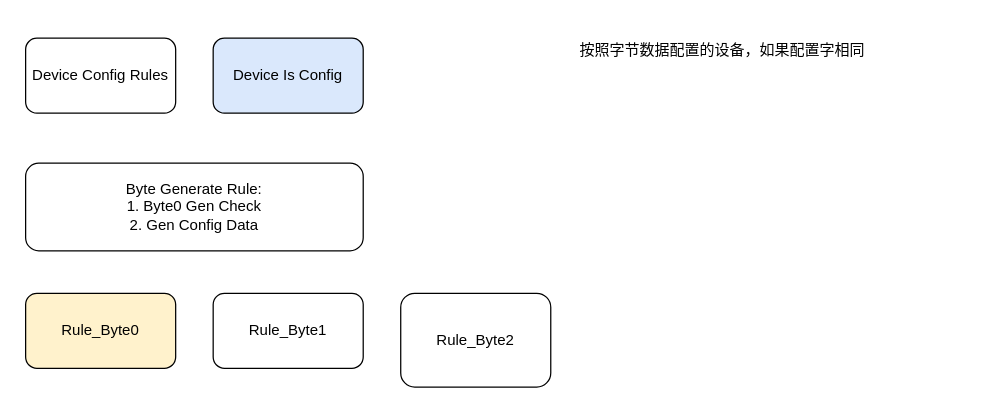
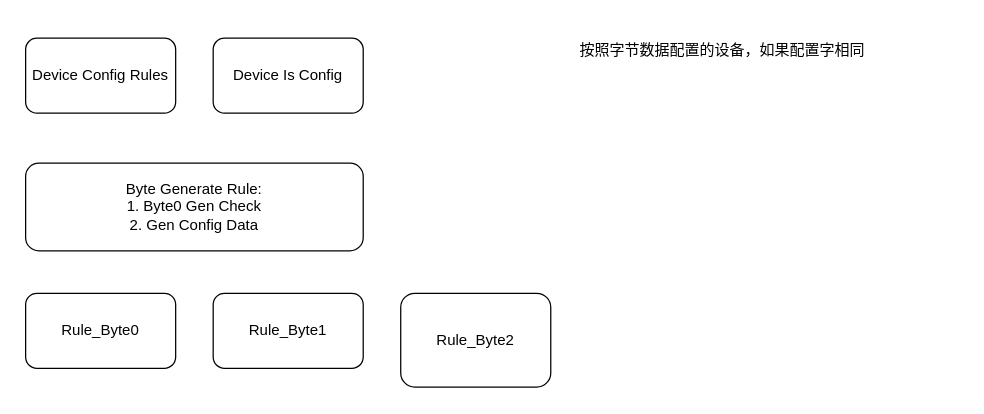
  <mxCell id="0" />
  <mxCell id="1" parent="0" />
  <mxCell id="2" value="Device Config Rules" style="rounded=1;whiteSpace=wrap;html=1;" vertex="1" parent="1"><mxGeometry x="20" y="30" width="120" height="60" as="geometry" /></mxCell>
- <mxCell id="3" value="Rule_Byte0" style="rounded=1;whiteSpace=wrap;html=1;fillColor=#fff2cc;" vertex="1" parent="1"><mxGeometry x="20" y="234" width="120" height="60" as="geometry" /></mxCell>
+ <mxCell id="3" value="Rule_Byte0" style="rounded=1;whiteSpace=wrap;html=1;" vertex="1" parent="1"><mxGeometry x="20" y="234" width="120" height="60" as="geometry" /></mxCell>
  <mxCell id="4" value="Rule_Byte1" style="rounded=1;whiteSpace=wrap;html=1;" vertex="1" parent="1"><mxGeometry x="170" y="234" width="120" height="60" as="geometry" /></mxCell>
  <mxCell id="5" value="Rule_Byte2" style="rounded=1;whiteSpace=wrap;html=1;" vertex="1" parent="1"><mxGeometry x="320" y="234" width="120" height="75" as="geometry" /></mxCell>
- <mxCell id="6" value="Device Is Config" style="rounded=1;whiteSpace=wrap;html=1;fillColor=#dae8fc;" vertex="1" parent="1"><mxGeometry x="170" y="30" width="120" height="60" as="geometry" /></mxCell>
+ <mxCell id="6" value="Device Is Config" style="rounded=1;whiteSpace=wrap;html=1;" vertex="1" parent="1"><mxGeometry x="170" y="30" width="120" height="60" as="geometry" /></mxCell>
  <mxCell id="7" value="Byte Generate Rule:&lt;br&gt;1. Byte0 Gen Check&lt;br&gt;2. Gen Config Data" style="rounded=1;whiteSpace=wrap;html=1;" vertex="1" parent="1"><mxGeometry x="20" y="130" width="270" height="70" as="geometry" /></mxCell>
  <mxCell id="8" value="按照字节数据配置的设备，如果配置字相同" style="text;html=1;strokeColor=none;fillColor=none;align=center;verticalAlign=middle;whiteSpace=wrap;rounded=0;" vertex="1" parent="1"><mxGeometry x="390" y="20" width="375" height="40" as="geometry" /></mxCell>
